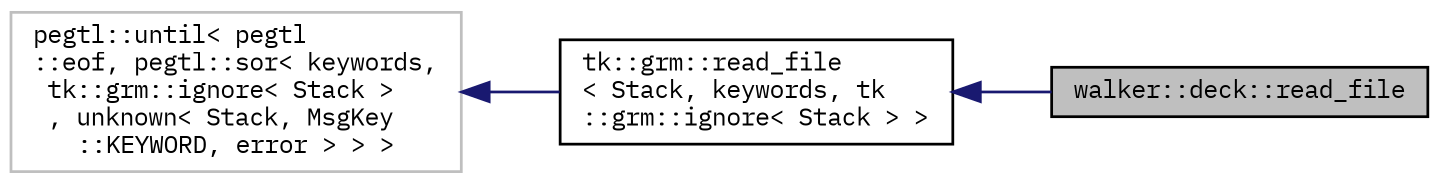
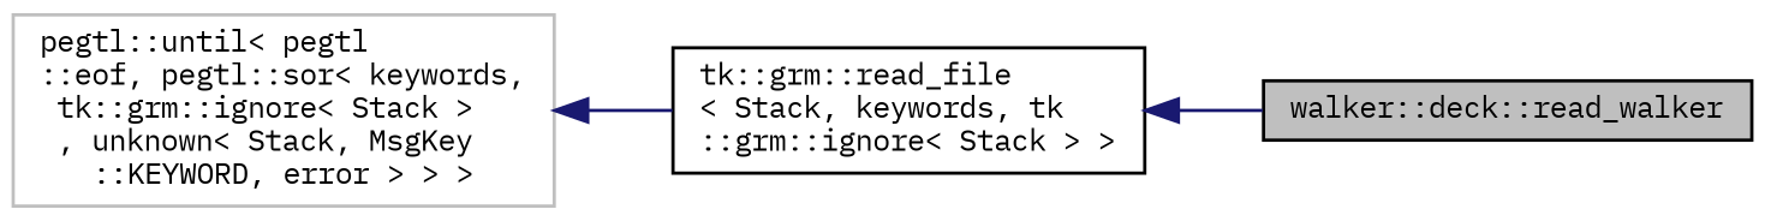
  digraph {
    rankdir=LR
    fontname="IBM Plex Mono"
    node [color=black fontname="IBM Plex Mono" fontsize=9 shape=record]
    edge [color=midnightblue dir=back fontname="IBM Plex Mono" fontsize=9 labelfontname="sans-serif" labelfontsize=9 style=solid]
-   n1 [fillcolor=grey75 fontcolor=black height=0.2 label="walker::deck::read_file" style=filled width=0.4]
+   n1 [fillcolor=grey75 fontcolor=black height=0.2 label="walker::deck::read_walker" style=filled width=0.4]
    n2 [height=0.2 label="tk::grm::read_file\l\< Stack, keywords, tk\l::grm::ignore\< Stack \> \>" width=0.4]
    n3 [color=grey75 height=0.2 label="pegtl::until\< pegtl\l::eof, pegtl::sor\< keywords,\l tk::grm::ignore\< Stack \>\l , unknown\< Stack, MsgKey\l::KEYWORD, error \> \> \>" width=0.4]
    n2 -> n1
    n3 -> n2
  }
